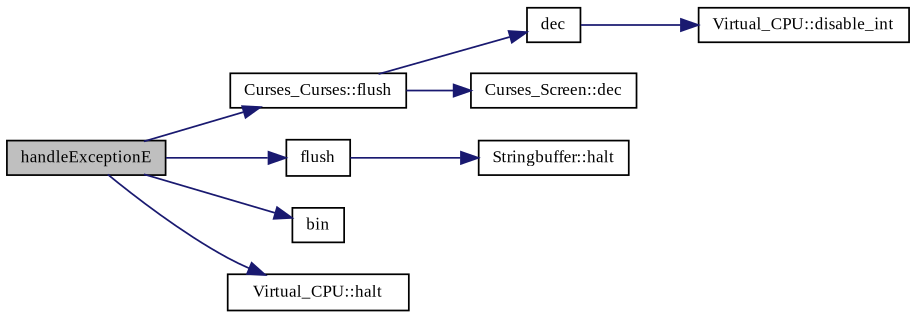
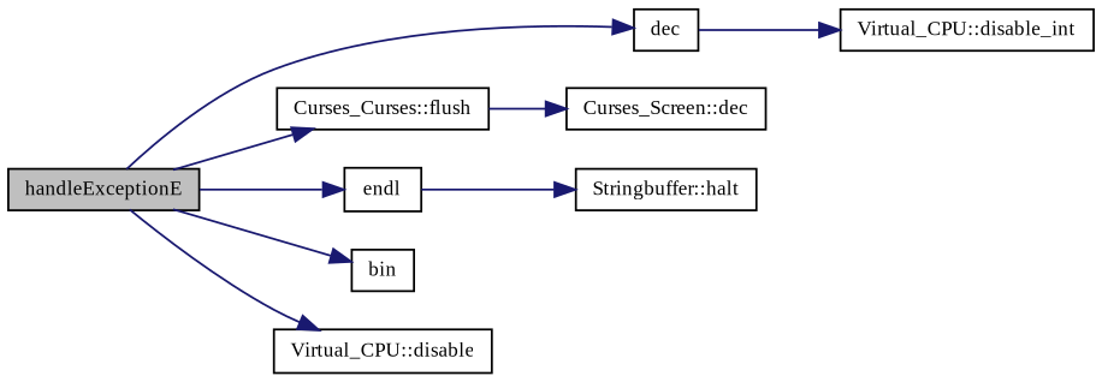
  digraph {
    fontname="Liberation Serif"
    rankdir=LR
    node [color=black fontname="Liberation Serif" fontsize=10 shape=record]
    edge [color=midnightblue fontname="Liberation Serif" fontsize=10 labelfontname=FreeSans labelfontsize=10 style=solid]
    n1 [fillcolor=grey75 fontcolor=black height=0.2 label=handleExceptionE style=filled width=0.4]
    n2 [height=0.2 label="Curses_Curses::flush" width=0.4]
-   n3 [height=0.2 label=flush width=0.4]
+   n3 [height=0.2 label=endl width=0.4]
    n4 [height=0.2 label=dec width=0.4]
    n5 [height=0.2 label=bin width=0.4]
-   n6 [height=0.2 label="Virtual_CPU::halt" width=0.4]
+   n6 [height=0.2 label="Virtual_CPU::disable" width=0.4]
    n7 [height=0.2 label="Curses_Screen::dec" width=0.4]
    n8 [height=0.2 label="Stringbuffer::halt" width=0.4]
    n9 [height=0.2 label="Virtual_CPU::disable_int" width=0.4]
    n1 -> n2
    n1 -> n3
-   n2 -> n4
+   n1 -> n4
    n1 -> n5
    n1 -> n6
    n2 -> n7
    n3 -> n8
    n4 -> n9
  }
